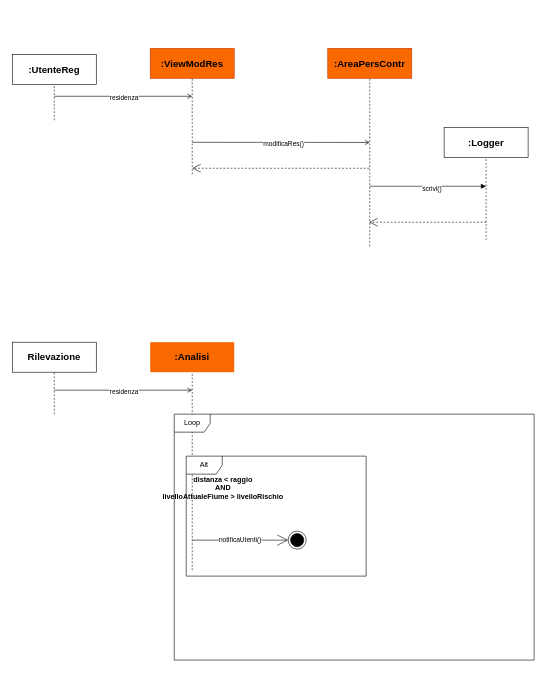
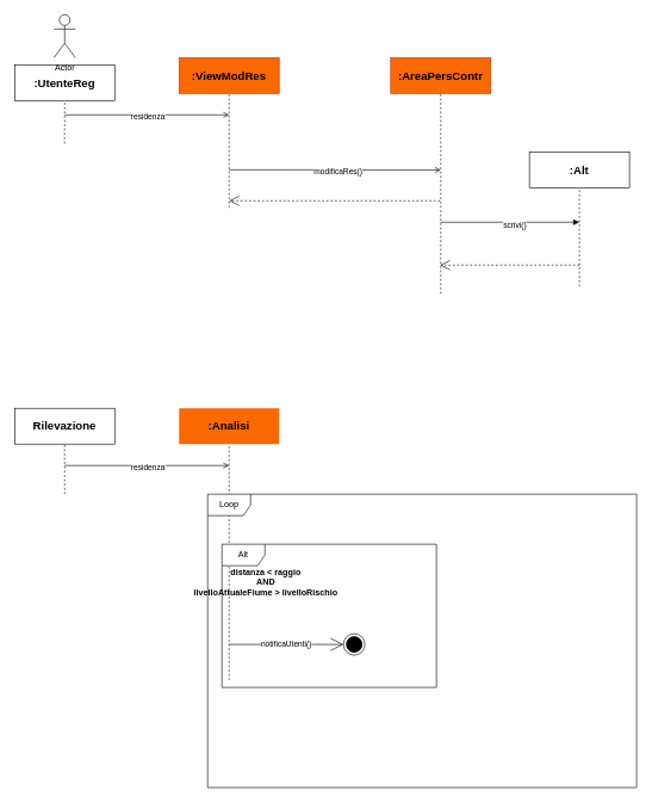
  <mxCell id="0" />
  <mxCell id="1" parent="0" />
  <mxCell id="2" value="residenza" style="endArrow=open;endFill=0;html=1;edgeStyle=orthogonalEdgeStyle;align=left;verticalAlign=top;rounded=0;" edge="1" parent="1"><mxGeometry x="-0.208" y="10" relative="1" as="geometry"><mxPoint x="90" y="160" as="sourcePoint" /><mxPoint x="320" y="160" as="targetPoint" /><Array as="points"><mxPoint x="199" y="160" /><mxPoint x="199" y="160" /></Array><mxPoint as="offset" /></mxGeometry></mxCell>
  <mxCell id="3" value="scrivi()" style="endArrow=block;endFill=1;html=1;edgeStyle=orthogonalEdgeStyle;align=left;verticalAlign=top;rounded=0;" edge="1" parent="1"><mxGeometry x="-0.11" y="9" relative="1" as="geometry"><mxPoint x="616" y="310" as="sourcePoint" /><mxPoint x="810" y="310" as="targetPoint" /><Array as="points"><mxPoint x="620" y="310" /></Array><mxPoint as="offset" /></mxGeometry></mxCell>
  <mxCell id="4" value="&lt;span style=&quot;font-size: 16px; font-weight: 700;&quot;&gt;:UtenteReg&lt;/span&gt;" style="html=1;whiteSpace=wrap;fontColor=default;" vertex="1" parent="1"><mxGeometry x="20" y="90" width="140" height="50" as="geometry" /></mxCell>
  <mxCell id="5" value="" style="endArrow=none;dashed=1;html=1;rounded=0;entryX=0.5;entryY=1;entryDx=0;entryDy=0;" edge="1" parent="1" target="4"><mxGeometry width="50" height="50" relative="1" as="geometry"><mxPoint x="90" y="200" as="sourcePoint" /><mxPoint x="110" y="170" as="targetPoint" /></mxGeometry></mxCell>
  <mxCell id="6" value="&lt;span style=&quot;font-size: 16px; font-weight: 700;&quot;&gt;:ViewModRes&lt;/span&gt;" style="html=1;whiteSpace=wrap;fontColor=#000000;fillColor=#fa6800;strokeColor=#C73500;" vertex="1" parent="1"><mxGeometry x="250" y="80" width="140" height="50" as="geometry" /></mxCell>
  <mxCell id="7" value="" style="endArrow=none;dashed=1;html=1;rounded=0;entryX=0.5;entryY=1;entryDx=0;entryDy=0;" edge="1" parent="1" target="6"><mxGeometry width="50" height="50" relative="1" as="geometry"><mxPoint x="320" y="290" as="sourcePoint" /><mxPoint x="340" y="170" as="targetPoint" /></mxGeometry></mxCell>
  <mxCell id="8" value="&lt;span style=&quot;font-size: 16px; font-weight: 700;&quot;&gt;:AreaPersContr&lt;/span&gt;" style="html=1;whiteSpace=wrap;fontColor=#000000;fillColor=light-dark(#FA6800,#00CC00);strokeColor=light-dark(#C73500,#00CC00);" vertex="1" parent="1"><mxGeometry x="546" y="80" width="140" height="50" as="geometry" /></mxCell>
  <mxCell id="9" value="" style="endArrow=none;dashed=1;html=1;rounded=0;entryX=0.5;entryY=1;entryDx=0;entryDy=0;" edge="1" parent="1" target="8"><mxGeometry width="50" height="50" relative="1" as="geometry"><mxPoint x="616" y="410" as="sourcePoint" /><mxPoint x="636" y="220" as="targetPoint" /></mxGeometry></mxCell>
- <mxCell id="10" value="&lt;span style=&quot;font-size: 16px; font-weight: 700;&quot;&gt;:Logger&lt;/span&gt;" style="html=1;whiteSpace=wrap;fontColor=default;fillColor=light-dark(#FFFFFF,#3399FF);" vertex="1" parent="1"><mxGeometry x="740" y="212" width="140" height="50" as="geometry" /></mxCell>
+ <mxCell id="10" value="&lt;span style=&quot;font-size: 16px; font-weight: 700;&quot;&gt;:Alt&lt;/span&gt;" style="html=1;whiteSpace=wrap;fontColor=default;fillColor=light-dark(#FFFFFF,#3399FF);" vertex="1" parent="1"><mxGeometry x="740" y="212" width="140" height="50" as="geometry" /></mxCell>
  <mxCell id="11" value="" style="endArrow=none;dashed=1;html=1;rounded=0;entryX=0.5;entryY=1;entryDx=0;entryDy=0;" edge="1" parent="1" target="10"><mxGeometry width="50" height="50" relative="1" as="geometry"><mxPoint x="810" y="400" as="sourcePoint" /><mxPoint x="830" y="302" as="targetPoint" /></mxGeometry></mxCell>
  <mxCell id="12" value="" style="endArrow=open;dashed=1;endFill=0;endSize=12;html=1;rounded=0;" edge="1" parent="1"><mxGeometry width="160" relative="1" as="geometry"><mxPoint x="810" y="370" as="sourcePoint" /><mxPoint x="615" y="370" as="targetPoint" /></mxGeometry></mxCell>
  <mxCell id="13" value="modificaRes()" style="endArrow=open;endFill=0;html=1;edgeStyle=orthogonalEdgeStyle;align=left;verticalAlign=top;rounded=0;" edge="1" parent="1"><mxGeometry x="-0.208" y="10" relative="1" as="geometry"><mxPoint x="320" y="236.76" as="sourcePoint" /><mxPoint x="616" y="237" as="targetPoint" /><Array as="points"><mxPoint x="429" y="236.76" /><mxPoint x="429" y="236.76" /></Array><mxPoint as="offset" /></mxGeometry></mxCell>
  <mxCell id="14" value="" style="endArrow=open;dashed=1;endFill=0;endSize=12;html=1;rounded=0;" edge="1" parent="1"><mxGeometry width="160" relative="1" as="geometry"><mxPoint x="615" y="280" as="sourcePoint" /><mxPoint x="320" y="280" as="targetPoint" /></mxGeometry></mxCell>
+ <mxCell id="15" value="Actor" style="shape=umlActor;verticalLabelPosition=bottom;verticalAlign=top;html=1;" vertex="1" parent="1"><mxGeometry x="75" y="20" width="30" height="60" as="geometry" /></mxCell>
  <mxCell id="16" value="residenza" style="endArrow=open;endFill=0;html=1;edgeStyle=orthogonalEdgeStyle;align=left;verticalAlign=top;rounded=0;" edge="1" parent="1"><mxGeometry x="-0.208" y="10" relative="1" as="geometry"><mxPoint x="90" y="650" as="sourcePoint" /><mxPoint x="320" y="650" as="targetPoint" /><Array as="points"><mxPoint x="199" y="650" /><mxPoint x="199" y="650" /></Array><mxPoint as="offset" /></mxGeometry></mxCell>
  <mxCell id="17" value="&lt;span style=&quot;font-size: 16px; font-weight: 700;&quot;&gt;Rilevazione&lt;/span&gt;" style="html=1;whiteSpace=wrap;fontColor=default;" vertex="1" parent="1"><mxGeometry x="20" y="570" width="140" height="50" as="geometry" /></mxCell>
  <mxCell id="18" value="" style="endArrow=none;dashed=1;html=1;rounded=0;entryX=0.5;entryY=1;entryDx=0;entryDy=0;" edge="1" parent="1" target="17"><mxGeometry width="50" height="50" relative="1" as="geometry"><mxPoint x="90" y="690" as="sourcePoint" /><mxPoint x="110" y="660" as="targetPoint" /></mxGeometry></mxCell>
  <mxCell id="19" value="&lt;span style=&quot;font-size: 16px; font-weight: 700;&quot;&gt;:Analisi&lt;/span&gt;" style="html=1;whiteSpace=wrap;fontColor=#000000;fillColor=light-dark(#FA6800,#3399FF);strokeColor=none;" vertex="1" parent="1"><mxGeometry x="250" y="570" width="140" height="50" as="geometry" /></mxCell>
  <mxCell id="20" value="" style="endArrow=none;dashed=1;html=1;rounded=0;entryX=0.5;entryY=1;entryDx=0;entryDy=0;" edge="1" parent="1" target="19"><mxGeometry width="50" height="50" relative="1" as="geometry"><mxPoint x="320" y="950" as="sourcePoint" /><mxPoint x="340" y="660" as="targetPoint" /></mxGeometry></mxCell>
  <mxCell id="21" value="Loop" style="shape=umlFrame;whiteSpace=wrap;html=1;pointerEvents=0;" vertex="1" parent="1"><mxGeometry x="290" y="690" width="600" height="410" as="geometry" /></mxCell>
  <mxCell id="22" value="Alt" style="shape=umlFrame;whiteSpace=wrap;html=1;pointerEvents=0;" vertex="1" parent="1"><mxGeometry x="310" y="760" width="300" height="200" as="geometry" /></mxCell>
  <mxCell id="23" value="distanza &amp;lt; raggio&lt;br&gt;AND&lt;br&gt;livelloAttualeFiume &amp;gt; livelloRischio" style="text;align=center;fontStyle=1;verticalAlign=middle;spacingLeft=3;spacingRight=3;strokeColor=none;rotatable=0;points=[[0,0.5],[1,0.5]];portConstraint=eastwest;html=1;" vertex="1" parent="1"><mxGeometry x="331" y="800" width="80" height="26" as="geometry" /></mxCell>
  <mxCell id="24" value="notificaUtenti()" style="endArrow=open;endSize=16;endFill=0;html=1;rounded=0;" edge="1" parent="1"><mxGeometry width="160" relative="1" as="geometry"><mxPoint x="320" y="900" as="sourcePoint" /><mxPoint x="480" y="900" as="targetPoint" /><mxPoint as="offset" /></mxGeometry></mxCell>
  <mxCell id="25" value="" style="ellipse;html=1;shape=endState;fillColor=#000000;strokeColor=light-dark(#000000,#9D9D9D);" vertex="1" parent="1"><mxGeometry x="480" y="885" width="30" height="30" as="geometry" /></mxCell>
